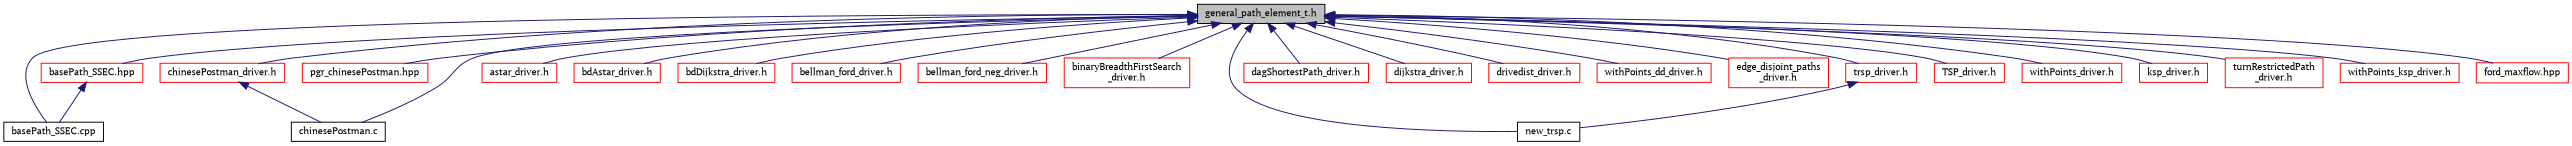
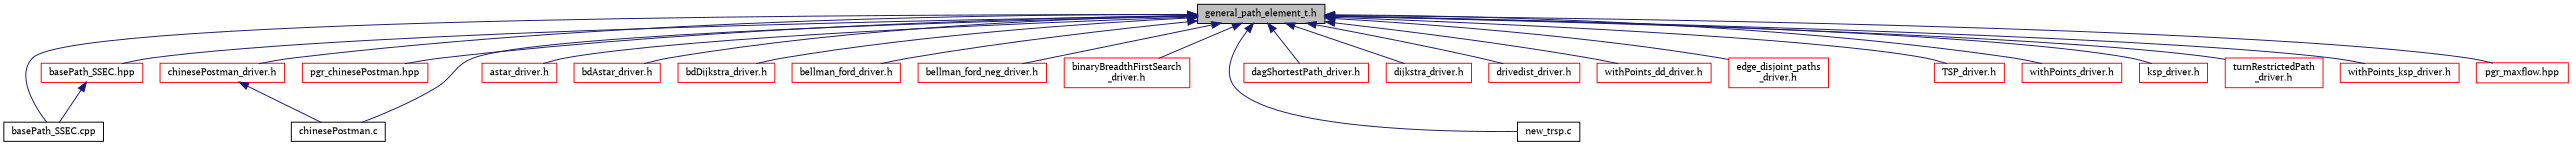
  digraph {
    fontname="PT Serif"
    node [color=red fillcolor=white fontname="PT Serif" fontsize=10 shape=record style=filled]
    edge [color=midnightblue dir=back fontname="PT Serif" fontsize=10 labelfontname=Helvetica labelfontsize=10 style=solid]
    n1 [color=black fillcolor=grey75 fontcolor=black height=0.2 label="general_path_element_t.h" width=0.4]
    n2 [color=black height=0.2 label="chinesePostman.c" width=0.4]
    n3 [color=black height=0.2 label="basePath_SSEC.cpp" width=0.4]
    n4 [color=black height=0.2 label="new_trsp.c" width=0.4]
    n5 [height=0.2 label="pgr_chinesePostman.hpp" width=0.4]
    n6 [height=0.2 label="basePath_SSEC.hpp" width=0.4]
    n7 [height=0.2 label="astar_driver.h" width=0.4]
    n8 [height=0.2 label="bdAstar_driver.h" width=0.4]
    n9 [height=0.2 label="bdDijkstra_driver.h" width=0.4]
    n10 [height=0.2 label="bellman_ford_driver.h" width=0.4]
    n11 [height=0.2 label="bellman_ford_neg_driver.h" width=0.4]
    n12 [height=0.2 label="binaryBreadthFirstSearch\l_driver.h" width=0.4]
    n13 [height=0.2 label="chinesePostman_driver.h" width=0.4]
    n14 [height=0.2 label="dagShortestPath_driver.h" width=0.4]
    n15 [height=0.2 label="dijkstra_driver.h" width=0.4]
    n16 [height=0.2 label="drivedist_driver.h" width=0.4]
    n17 [height=0.2 label="withPoints_dd_driver.h" width=0.4]
    n18 [height=0.2 label="edge_disjoint_paths\l_driver.h" width=0.4]
-   n19 [height=0.2 label="trsp_driver.h" width=0.4]
    n20 [height=0.2 label="TSP_driver.h" width=0.4]
    n21 [height=0.2 label="withPoints_driver.h" width=0.4]
    n22 [height=0.2 label="ksp_driver.h" width=0.4]
    n23 [height=0.2 label="turnRestrictedPath\l_driver.h" width=0.4]
    n24 [height=0.2 label="withPoints_ksp_driver.h" width=0.4]
-   n25 [height=0.2 label="ford_maxflow.hpp" width=0.4]
+   n25 [height=0.2 label="pgr_maxflow.hpp" width=0.4]
    n1 -> n2
    n1 -> n3
    n1 -> n4
    n1 -> n5
    n1 -> n6
    n1 -> n7
    n1 -> n8
    n1 -> n9
    n1 -> n10
    n1 -> n11
    n1 -> n12
    n1 -> n13
    n1 -> n14
    n1 -> n15
    n1 -> n16
    n1 -> n17
    n1 -> n18
-   n1 -> n19
    n1 -> n20
    n1 -> n21
    n1 -> n22
    n1 -> n23
    n1 -> n24
    n1 -> n25
    n6 -> n3
    n13 -> n2
-   n19 -> n4
  }
